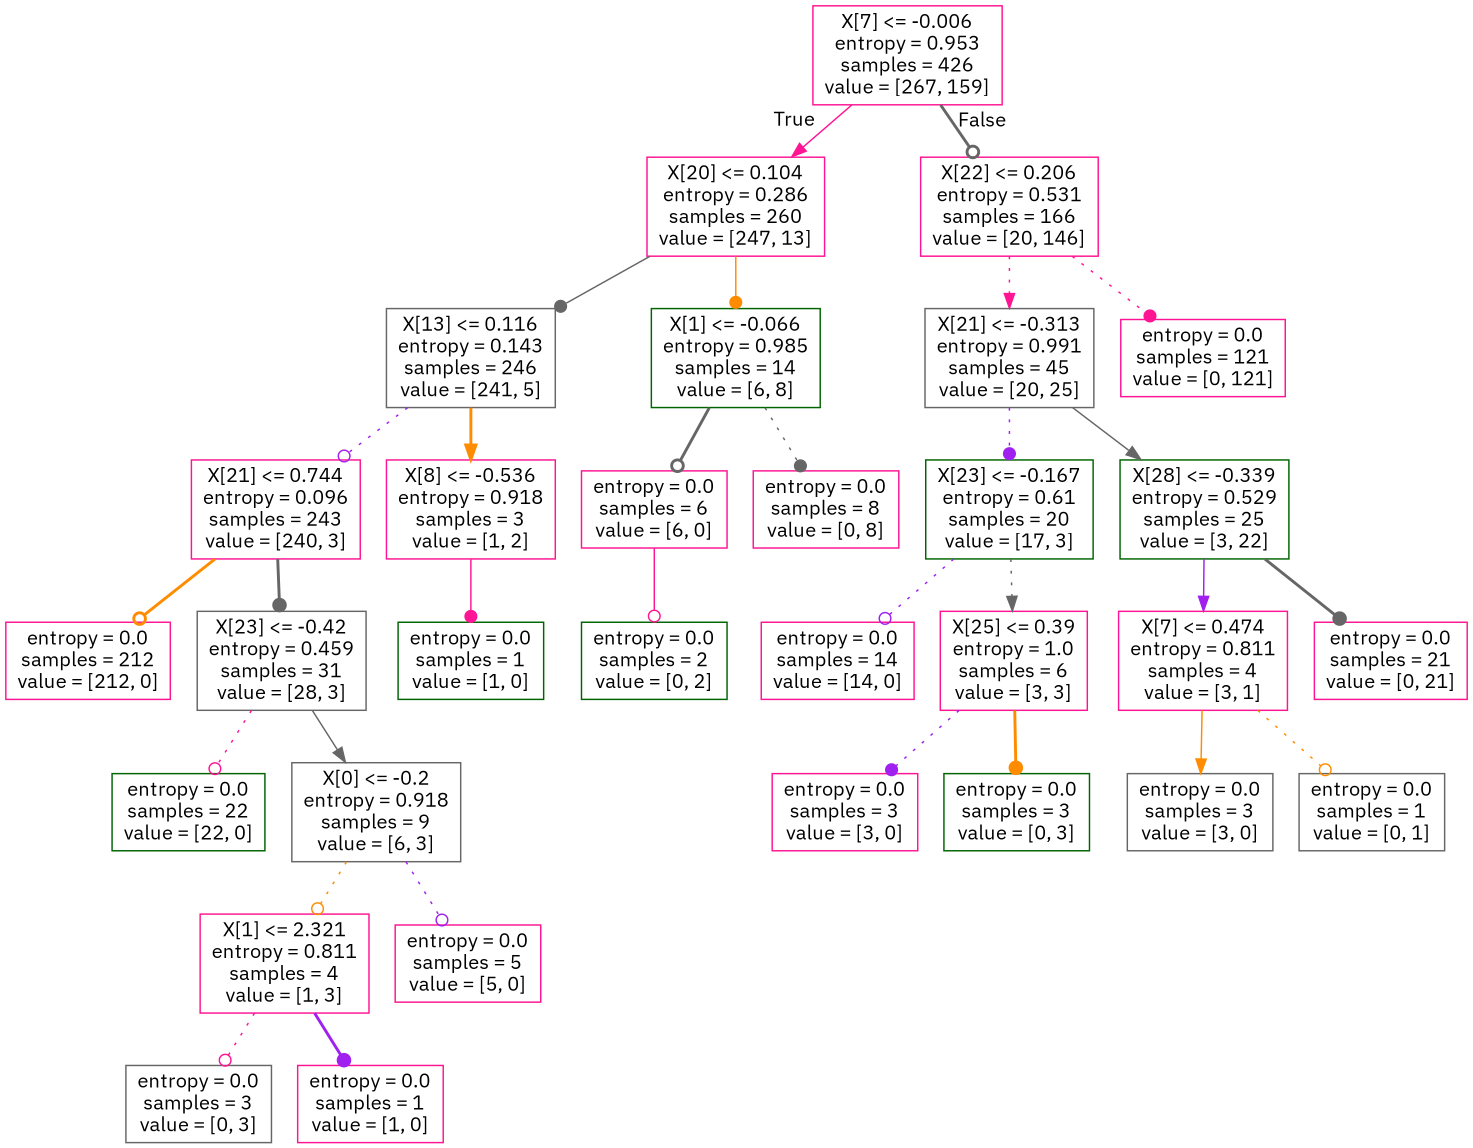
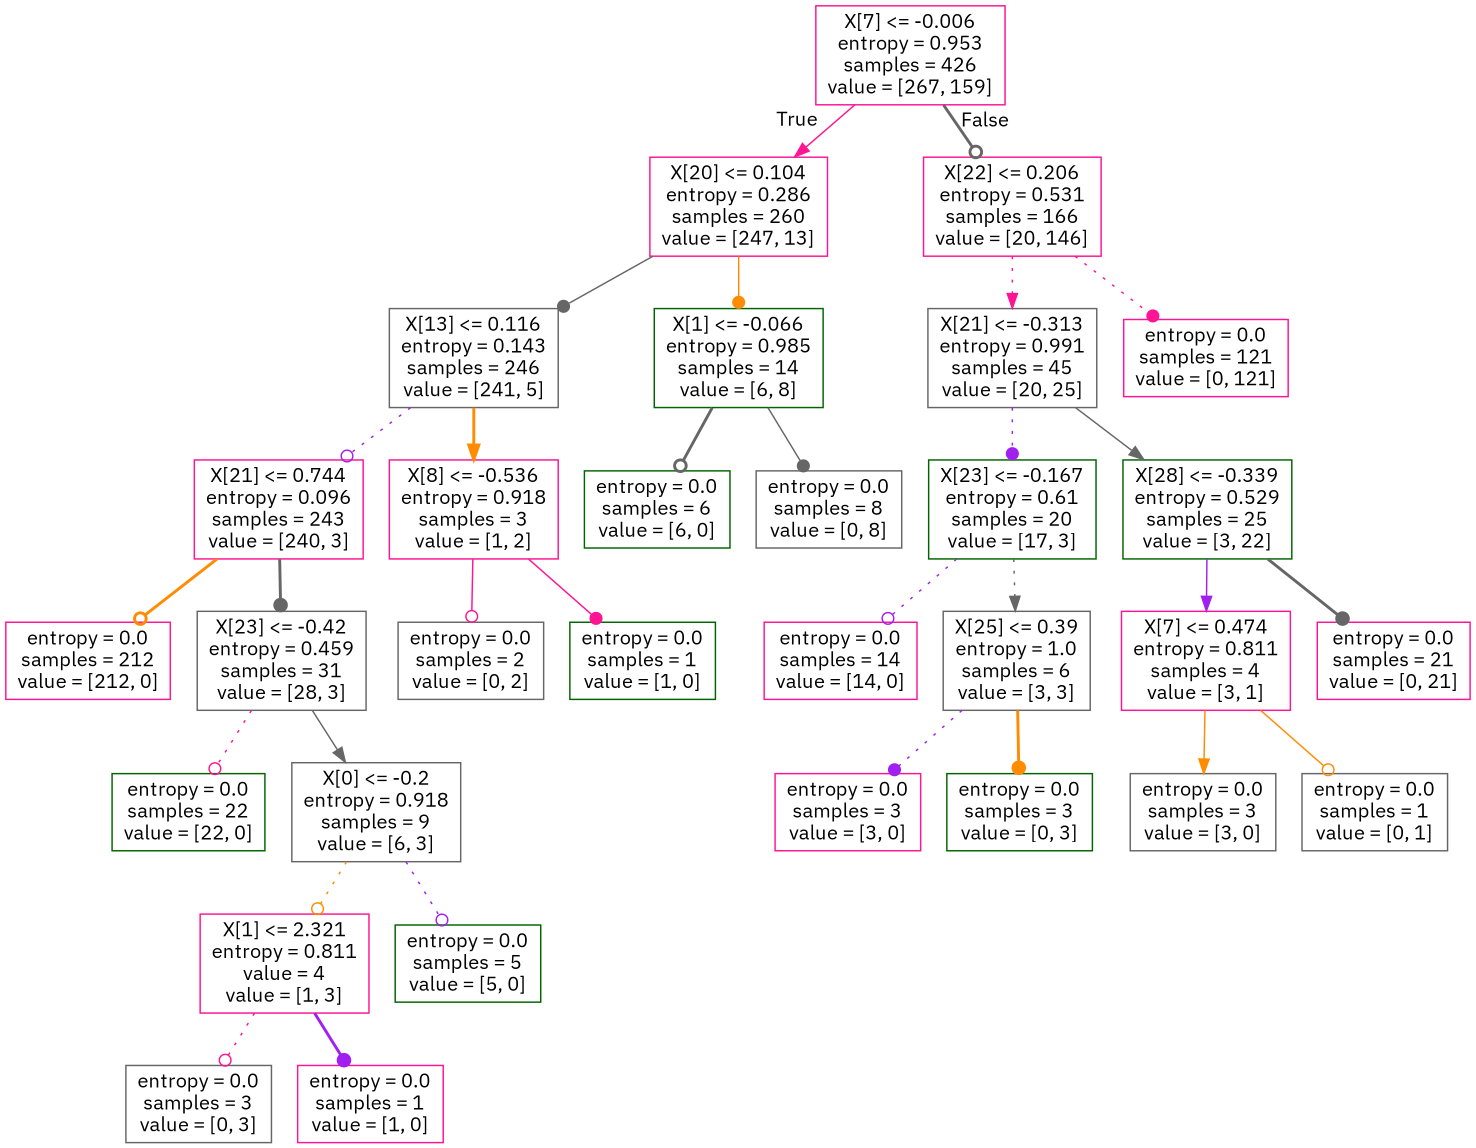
  digraph {
    fontname="IBM Plex Sans"
    node [color=deeppink fontname="IBM Plex Sans" shape=box]
    edge [arrowhead=odot color=gray40 fontname="IBM Plex Sans" style=dotted]
    n1 [label="X[7] <= -0.006\nentropy = 0.953\nsamples = 426\nvalue = [267, 159]"]
    n2 [label="X[20] <= 0.104\nentropy = 0.286\nsamples = 260\nvalue = [247, 13]"]
    n3 [label="X[22] <= 0.206\nentropy = 0.531\nsamples = 166\nvalue = [20, 146]"]
    n4 [color=gray40 label="X[13] <= 0.116\nentropy = 0.143\nsamples = 246\nvalue = [241, 5]"]
    n5 [color=darkgreen label="X[1] <= -0.066\nentropy = 0.985\nsamples = 14\nvalue = [6, 8]"]
    n6 [color=gray40 label="X[21] <= -0.313\nentropy = 0.991\nsamples = 45\nvalue = [20, 25]"]
    n7 [label="entropy = 0.0\nsamples = 121\nvalue = [0, 121]"]
    n8 [label="X[21] <= 0.744\nentropy = 0.096\nsamples = 243\nvalue = [240, 3]"]
    n9 [label="X[8] <= -0.536\nentropy = 0.918\nsamples = 3\nvalue = [1, 2]"]
-   n10 [label="entropy = 0.0\nsamples = 6\nvalue = [6, 0]"]
-   n11 [label="entropy = 0.0\nsamples = 8\nvalue = [0, 8]"]
+   n10 [color=darkgreen label="entropy = 0.0\nsamples = 6\nvalue = [6, 0]"]
+   n11 [color=gray40 label="entropy = 0.0\nsamples = 8\nvalue = [0, 8]"]
    n12 [label="entropy = 0.0\nsamples = 212\nvalue = [212, 0]"]
    n13 [color=gray40 label="X[23] <= -0.42\nentropy = 0.459\nsamples = 31\nvalue = [28, 3]"]
-   n14 [color=darkgreen label="entropy = 0.0\nsamples = 2\nvalue = [0, 2]"]
+   n14 [color=gray40 label="entropy = 0.0\nsamples = 2\nvalue = [0, 2]"]
    n15 [color=darkgreen label="entropy = 0.0\nsamples = 1\nvalue = [1, 0]"]
    n16 [color=darkgreen label="entropy = 0.0\nsamples = 22\nvalue = [22, 0]"]
    n17 [color=gray40 label="X[0] <= -0.2\nentropy = 0.918\nsamples = 9\nvalue = [6, 3]"]
-   n18 [label="X[1] <= 2.321\nentropy = 0.811\nsamples = 4\nvalue = [1, 3]"]
-   n19 [label="entropy = 0.0\nsamples = 5\nvalue = [5, 0]"]
+   n18 [label="X[1] <= 2.321\nentropy = 0.811\nvalue = 4\nvalue = [1, 3]"]
+   n19 [color=darkgreen label="entropy = 0.0\nsamples = 5\nvalue = [5, 0]"]
    n20 [color=gray40 label="entropy = 0.0\nsamples = 3\nvalue = [0, 3]"]
    n21 [label="entropy = 0.0\nsamples = 1\nvalue = [1, 0]"]
    n22 [color=darkgreen label="X[23] <= -0.167\nentropy = 0.61\nsamples = 20\nvalue = [17, 3]"]
    n23 [color=darkgreen label="X[28] <= -0.339\nentropy = 0.529\nsamples = 25\nvalue = [3, 22]"]
    n24 [label="entropy = 0.0\nsamples = 14\nvalue = [14, 0]"]
-   n25 [label="X[25] <= 0.39\nentropy = 1.0\nsamples = 6\nvalue = [3, 3]"]
+   n25 [color=gray40 label="X[25] <= 0.39\nentropy = 1.0\nsamples = 6\nvalue = [3, 3]"]
    n26 [label="X[7] <= 0.474\nentropy = 0.811\nsamples = 4\nvalue = [3, 1]"]
    n27 [label="entropy = 0.0\nsamples = 21\nvalue = [0, 21]"]
    n28 [label="entropy = 0.0\nsamples = 3\nvalue = [3, 0]"]
    n29 [color=darkgreen label="entropy = 0.0\nsamples = 3\nvalue = [0, 3]"]
    n30 [color=gray40 label="entropy = 0.0\nsamples = 3\nvalue = [3, 0]"]
    n31 [color=gray40 label="entropy = 0.0\nsamples = 1\nvalue = [0, 1]"]
    n1 -> n2 [arrowhead=normal color=deeppink headlabel=True labelangle=45 labeldistance=2.5 style=solid]
    n1 -> n3 [headlabel=False labelangle=-45 labeldistance=2.5 style=bold]
    n2 -> n4 [arrowhead=dot style=solid]
    n2 -> n5 [arrowhead=dot color=darkorange style=solid]
    n3 -> n6 [arrowhead=normal color=deeppink]
    n3 -> n7 [arrowhead=dot color=deeppink]
    n4 -> n8 [color=purple]
    n4 -> n9 [arrowhead=normal color=darkorange style=bold]
    n5 -> n10 [style=bold]
-   n5 -> n11 [arrowhead=dot]
+   n5 -> n11 [arrowhead=dot style=solid]
    n6 -> n22 [arrowhead=dot color=purple]
    n6 -> n23 [arrowhead=normal style=solid]
    n8 -> n12 [color=darkorange style=bold]
    n8 -> n13 [arrowhead=dot style=bold]
-   n10 -> n14 [color=deeppink style=solid]
+   n9 -> n14 [color=deeppink style=solid]
    n9 -> n15 [arrowhead=dot color=deeppink style=solid]
    n13 -> n16 [color=deeppink]
    n13 -> n17 [arrowhead=normal style=solid]
    n17 -> n18 [color=darkorange]
    n17 -> n19 [color=purple]
    n18 -> n20 [color=deeppink]
    n18 -> n21 [arrowhead=dot color=purple style=bold]
    n22 -> n24 [color=purple]
    n22 -> n25 [arrowhead=normal]
    n23 -> n26 [arrowhead=normal color=purple style=solid]
    n23 -> n27 [arrowhead=dot style=bold]
    n25 -> n28 [arrowhead=dot color=purple]
    n25 -> n29 [arrowhead=dot color=darkorange style=bold]
    n26 -> n30 [arrowhead=normal color=darkorange style=solid]
-   n26 -> n31 [color=darkorange]
+   n26 -> n31 [color=darkorange style=solid]
  }
